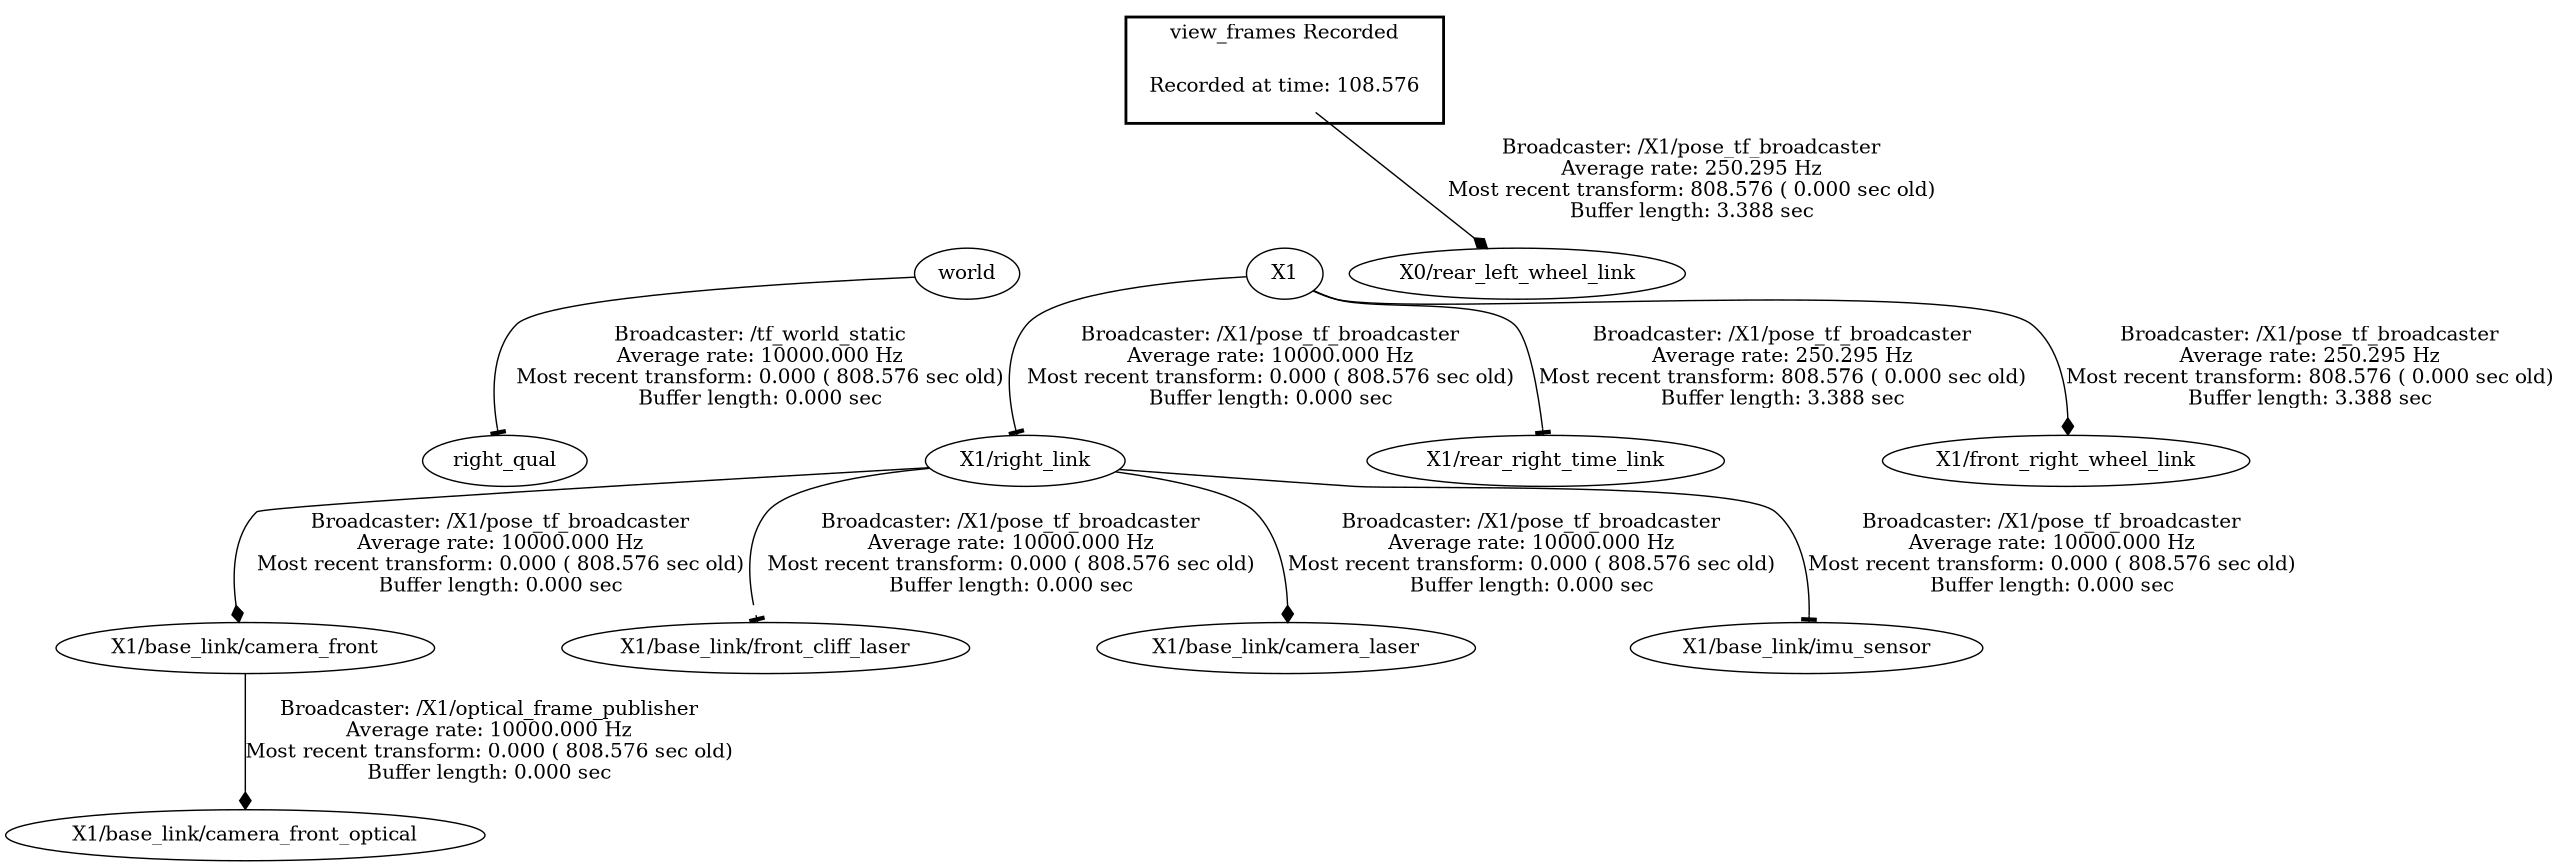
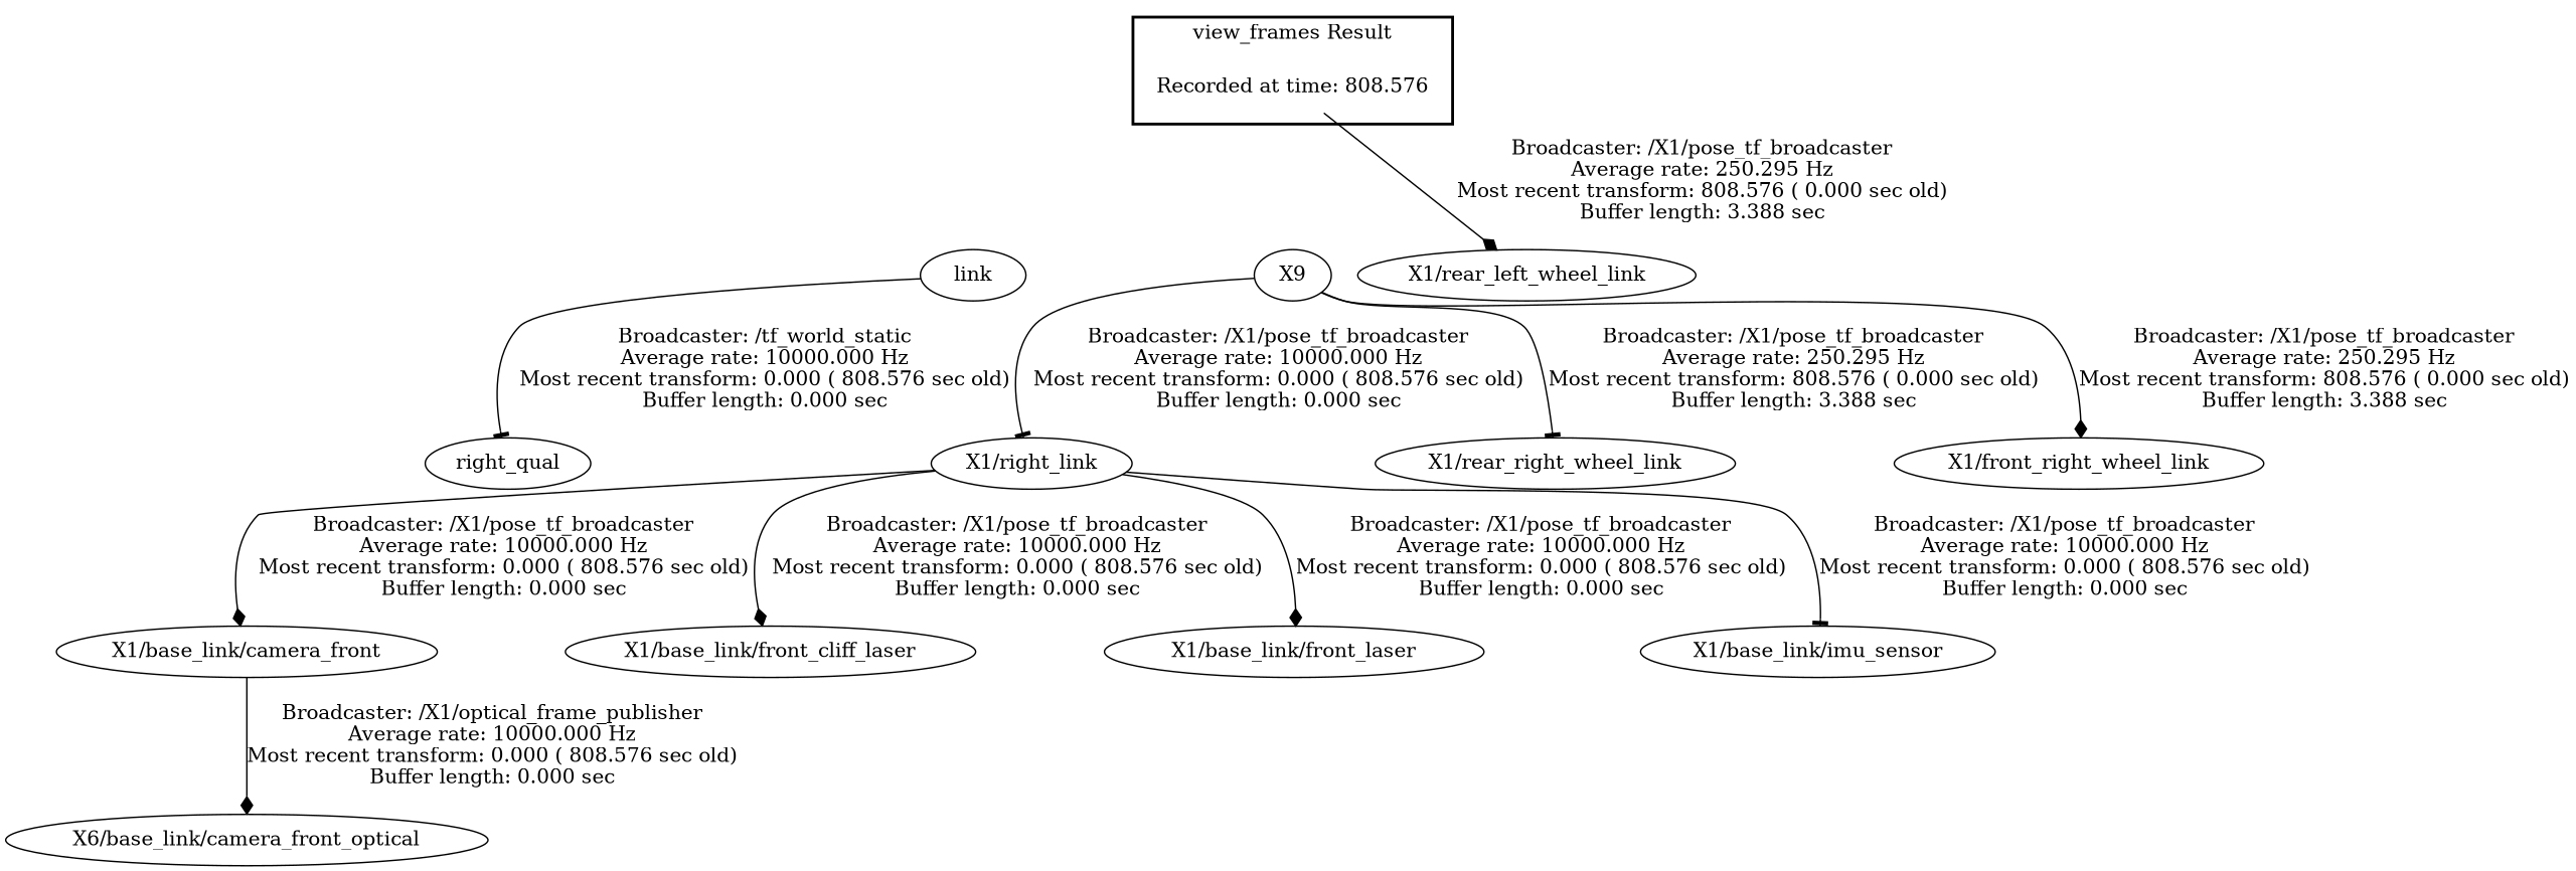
  digraph {
    edge [arrowhead=diamond]
-   "Recorded at time: 808.576" [shape=plaintext label="Recorded at time: 108.576"]
-   world
-   X1
-   "X1/rear_left_wheel_link" [label="X0/rear_left_wheel_link"]
+   "Recorded at time: 808.576" [shape=plaintext]
+   world [label=link]
+   X1 [label=X9]
+   "X1/rear_left_wheel_link"
    n5 [label=right_qual]
    "X1/base_link/camera_front"
-   "X1/base_link/camera_front_optical"
+   "X1/base_link/camera_front_optical" [label="X6/base_link/camera_front_optical"]
    n8 [label="X1/right_link"]
    "X1/base_link/front_cliff_laser"
-   "X1/base_link/front_laser" [label="X1/base_link/camera_laser"]
+   "X1/base_link/front_laser"
    "X1/base_link/imu_sensor"
-   "X1/rear_right_wheel_link" [label="X1/rear_right_time_link"]
+   "X1/rear_right_wheel_link"
    "X1/front_right_wheel_link"
    subgraph cluster_1 {
      color=black
-     label="view_frames Recorded"
+     label="view_frames Result"
      style=bold
      "Recorded at time: 808.576"
    }
    "Recorded at time: 808.576" -> world [style=invis arrowhead=""]
    "Recorded at time: 808.576" -> X1 [style=invis arrowhead=""]
    "Recorded at time: 808.576" -> "X1/rear_left_wheel_link" [label="Broadcaster: /X1/pose_tf_broadcaster\nAverage rate: 250.295 Hz\nMost recent transform: 808.576 ( 0.000 sec old)\nBuffer length: 3.388 sec\n"]
    world -> n5 [arrowhead=tee label="Broadcaster: /tf_world_static\nAverage rate: 10000.000 Hz\nMost recent transform: 0.000 ( 808.576 sec old)\nBuffer length: 0.000 sec\n"]
    X1 -> n8 [arrowhead=tee label="Broadcaster: /X1/pose_tf_broadcaster\nAverage rate: 10000.000 Hz\nMost recent transform: 0.000 ( 808.576 sec old)\nBuffer length: 0.000 sec\n"]
    X1 -> "X1/rear_right_wheel_link" [arrowhead=tee label="Broadcaster: /X1/pose_tf_broadcaster\nAverage rate: 250.295 Hz\nMost recent transform: 808.576 ( 0.000 sec old)\nBuffer length: 3.388 sec\n"]
    X1 -> "X1/front_right_wheel_link" [label="Broadcaster: /X1/pose_tf_broadcaster\nAverage rate: 250.295 Hz\nMost recent transform: 808.576 ( 0.000 sec old)\nBuffer length: 3.388 sec\n"]
    "X1/base_link/camera_front" -> "X1/base_link/camera_front_optical" [label="Broadcaster: /X1/optical_frame_publisher\nAverage rate: 10000.000 Hz\nMost recent transform: 0.000 ( 808.576 sec old)\nBuffer length: 0.000 sec\n"]
    n8 -> "X1/base_link/camera_front" [label="Broadcaster: /X1/pose_tf_broadcaster\nAverage rate: 10000.000 Hz\nMost recent transform: 0.000 ( 808.576 sec old)\nBuffer length: 0.000 sec\n"]
-   n8 -> "X1/base_link/front_cliff_laser" [arrowhead=tee label="Broadcaster: /X1/pose_tf_broadcaster\nAverage rate: 10000.000 Hz\nMost recent transform: 0.000 ( 808.576 sec old)\nBuffer length: 0.000 sec\n"]
+   n8 -> "X1/base_link/front_cliff_laser" [label="Broadcaster: /X1/pose_tf_broadcaster\nAverage rate: 10000.000 Hz\nMost recent transform: 0.000 ( 808.576 sec old)\nBuffer length: 0.000 sec\n"]
    n8 -> "X1/base_link/front_laser" [label="Broadcaster: /X1/pose_tf_broadcaster\nAverage rate: 10000.000 Hz\nMost recent transform: 0.000 ( 808.576 sec old)\nBuffer length: 0.000 sec\n"]
    n8 -> "X1/base_link/imu_sensor" [arrowhead=tee label="Broadcaster: /X1/pose_tf_broadcaster\nAverage rate: 10000.000 Hz\nMost recent transform: 0.000 ( 808.576 sec old)\nBuffer length: 0.000 sec\n"]
  }
